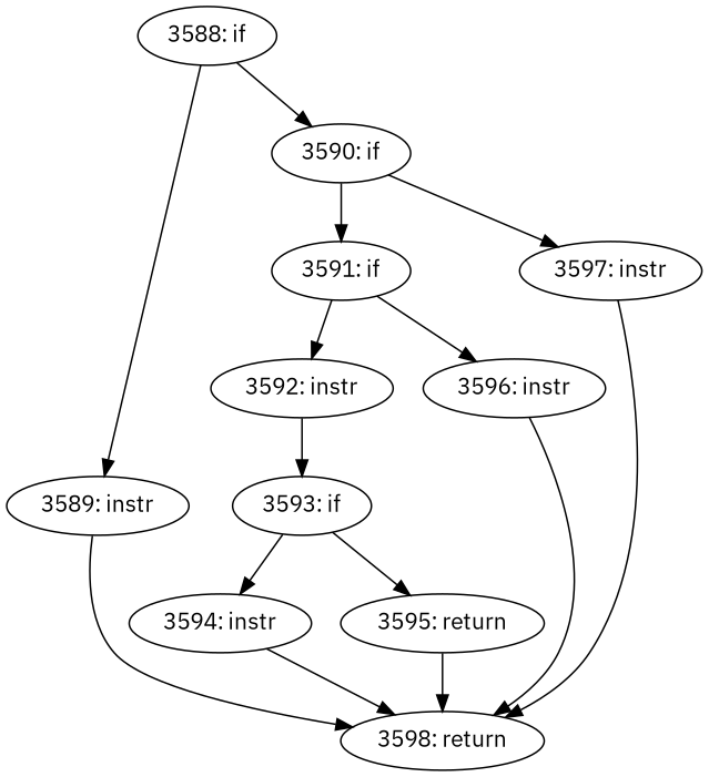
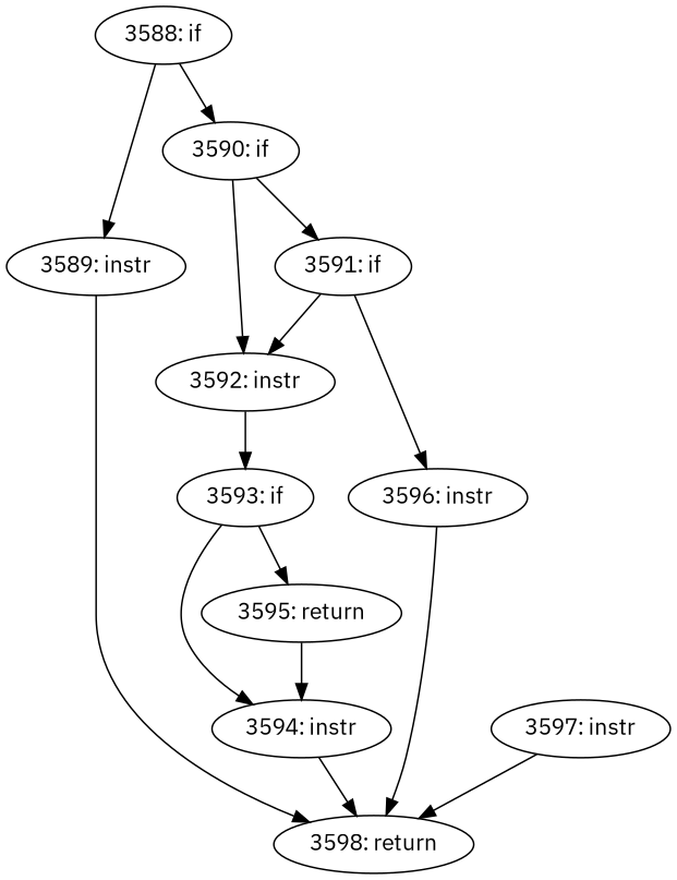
  digraph {
    fontname="IBM Plex Sans"
    node [fontname="IBM Plex Sans"]
    edge [fontname="IBM Plex Sans"]
    n1 [label="3588: if"]
    n2 [label="3589: instr"]
    n3 [label="3590: if"]
    n4 [label="3598: return"]
    n5 [label="3591: if"]
    n6 [label="3597: instr"]
    n7 [label="3592: instr"]
    n8 [label="3596: instr"]
    n9 [label="3593: if"]
    n10 [label="3594: instr"]
    n11 [label="3595: return"]
    n1 -> n2
    n1 -> n3
    n2 -> n4
    n3 -> n5
-   n3 -> n6
+   n3 -> n7
    n5 -> n7
    n5 -> n8
    n6 -> n4
    n7 -> n9
    n8 -> n4
    n9 -> n10
    n9 -> n11
    n10 -> n4
-   n11 -> n4
+   n11 -> n10
  }
